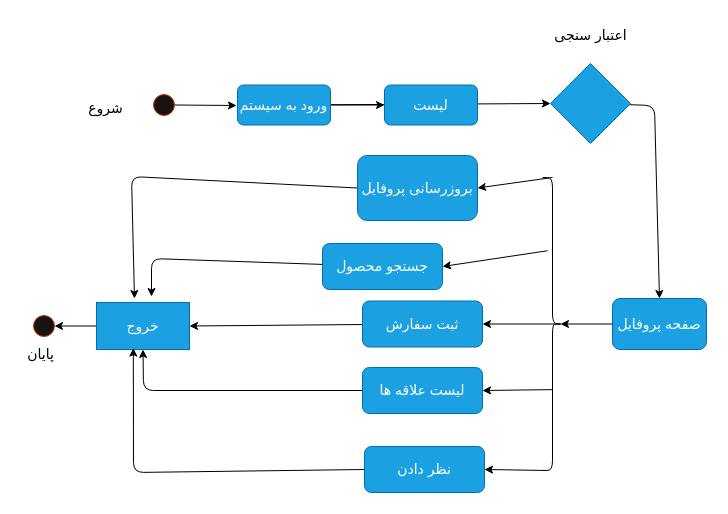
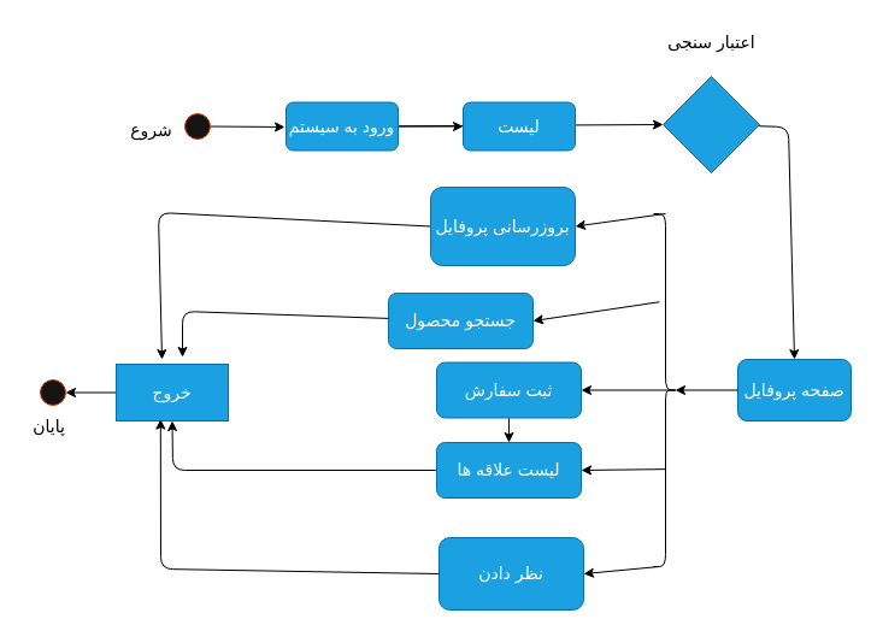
  <mxCell id="0" />
  <mxCell id="1" parent="0" />
  <mxCell id="2" style="edgeStyle=none;html=1;exitX=1;exitY=0.5;exitDx=0;exitDy=0;" parent="1" source="3" edge="1"><mxGeometry relative="1" as="geometry"><mxPoint x="236" y="105" as="targetPoint" /></mxGeometry></mxCell>
  <mxCell id="3" value="" style="ellipse;whiteSpace=wrap;html=1;aspect=fixed;fillColor=light-dark(#161413, #e96b12);fontColor=#000000;strokeColor=#C73500;" parent="1" vertex="1"><mxGeometry x="153" y="94" width="21" height="21" as="geometry" /></mxCell>
  <mxCell id="4" style="edgeStyle=none;html=1;entryX=0;entryY=0.5;entryDx=0;entryDy=0;" parent="1" source="6" target="8" edge="1"><mxGeometry relative="1" as="geometry" /></mxCell>
  <mxCell id="5" style="edgeStyle=none;html=1;exitX=1;exitY=0.5;exitDx=0;exitDy=0;entryX=0;entryY=0.5;entryDx=0;entryDy=0;" parent="1" source="6" target="34" edge="1"><mxGeometry relative="1" as="geometry" /></mxCell>
  <mxCell id="6" value="&lt;font style=&quot;font-size: 14px; color: rgb(255, 255, 255);&quot;&gt;ورود به سیستم&lt;/font&gt;" style="rounded=1;whiteSpace=wrap;html=1;fillColor=#1ba1e2;fontColor=#ffffff;strokeColor=#006EAF;" parent="1" vertex="1"><mxGeometry x="237" y="84.5" width="93" height="40" as="geometry" /></mxCell>
  <mxCell id="7" style="edgeStyle=none;html=1;entryX=0.5;entryY=0;entryDx=0;entryDy=0;" parent="1" source="8" target="9" edge="1"><mxGeometry relative="1" as="geometry"><Array as="points"><mxPoint x="654" y="105" /></Array></mxGeometry></mxCell>
  <mxCell id="8" value="" style="rhombus;whiteSpace=wrap;html=1;fillColor=#1ba1e2;fontColor=#ffffff;strokeColor=#006EAF;" parent="1" vertex="1"><mxGeometry x="550" y="63" width="80" height="80" as="geometry" /></mxCell>
  <mxCell id="9" value="&lt;font style=&quot;font-size: 14px; color: rgb(255, 255, 255);&quot;&gt;صفحه پروفایل&lt;/font&gt;" style="rounded=1;whiteSpace=wrap;html=1;fillColor=#1ba1e2;fontColor=#ffffff;strokeColor=#006EAF;" parent="1" vertex="1"><mxGeometry x="612" y="298" width="94" height="51" as="geometry" /></mxCell>
  <mxCell id="10" style="edgeStyle=none;html=1;exitX=0.9;exitY=0.5;exitDx=0;exitDy=0;exitPerimeter=0;" parent="1" source="26" edge="1"><mxGeometry relative="1" as="geometry"><mxPoint x="389.6" y="320" as="targetPoint" /></mxGeometry></mxCell>
  <mxCell id="11" style="edgeStyle=none;html=1;exitX=0.5;exitY=0;exitDx=0;exitDy=0;entryX=1;entryY=0.5;entryDx=0;entryDy=0;" parent="1" source="14" target="17" edge="1"><mxGeometry relative="1" as="geometry" /></mxCell>
  <mxCell id="12" style="edgeStyle=none;html=1;exitX=0.1;exitY=0.5;exitDx=0;exitDy=0;exitPerimeter=0;entryX=1;entryY=0.5;entryDx=0;entryDy=0;" parent="1" source="14" target="26" edge="1"><mxGeometry relative="1" as="geometry" /></mxCell>
  <mxCell id="13" style="edgeStyle=none;html=1;exitX=0.25;exitY=1;exitDx=0;exitDy=0;entryX=1;entryY=0.5;entryDx=0;entryDy=0;" parent="1" source="14" target="21" edge="1"><mxGeometry relative="1" as="geometry" /></mxCell>
  <mxCell id="14" value="" style="shape=curlyBracket;whiteSpace=wrap;html=1;rounded=1;flipH=1;labelPosition=right;verticalLabelPosition=middle;align=left;verticalAlign=middle;size=0.5;" parent="1" vertex="1"><mxGeometry x="542" y="177" width="20" height="293" as="geometry" /></mxCell>
  <mxCell id="15" style="edgeStyle=none;html=1;entryX=0.1;entryY=0.5;entryDx=0;entryDy=0;entryPerimeter=0;" parent="1" source="9" target="14" edge="1"><mxGeometry relative="1" as="geometry" /></mxCell>
  <mxCell id="16" style="edgeStyle=none;html=1;exitX=0;exitY=0.5;exitDx=0;exitDy=0;" parent="1" source="17" edge="1"><mxGeometry relative="1" as="geometry"><mxPoint x="134" y="298" as="targetPoint" /><Array as="points"><mxPoint x="131" y="176" /></Array></mxGeometry></mxCell>
  <mxCell id="17" value="&lt;font style=&quot;font-size: 14px; color: rgb(255, 255, 255);&quot;&gt;بروزرسانی پروفایل&lt;/font&gt;" style="rounded=1;whiteSpace=wrap;html=1;fillColor=#1ba1e2;fontColor=#ffffff;strokeColor=#006EAF;" parent="1" vertex="1"><mxGeometry x="357" y="155" width="120" height="65" as="geometry" /></mxCell>
  <mxCell id="18" value="&lt;font style=&quot;font-size: 14px; color: rgb(255, 255, 255);&quot;&gt;جستجو محصول&lt;/font&gt;" style="rounded=1;whiteSpace=wrap;html=1;fillColor=#1ba1e2;fontColor=#ffffff;strokeColor=#006EAF;" parent="1" vertex="1"><mxGeometry x="322" y="243" width="120" height="46" as="geometry" /></mxCell>
  <mxCell id="19" style="edgeStyle=none;html=1;exitX=0;exitY=0.5;exitDx=0;exitDy=0;entryX=0.5;entryY=1;entryDx=0;entryDy=0;" parent="1" source="20" target="23" edge="1"><mxGeometry relative="1" as="geometry"><Array as="points"><mxPoint x="143" y="390" /></Array></mxGeometry></mxCell>
  <mxCell id="20" value="&lt;font style=&quot;font-size: 14px; color: rgb(255, 255, 255);&quot;&gt;لیست علاقه ها&lt;/font&gt;" style="rounded=1;whiteSpace=wrap;html=1;fillColor=#1ba1e2;fontColor=#ffffff;strokeColor=#006EAF;" parent="1" vertex="1"><mxGeometry x="362" y="367" width="120" height="46" as="geometry" /></mxCell>
- <mxCell id="21" value="&lt;font style=&quot;font-size: 14px; color: rgb(255, 255, 255);&quot;&gt;نظر دادن&lt;/font&gt;" style="rounded=1;whiteSpace=wrap;html=1;fillColor=#1ba1e2;fontColor=#ffffff;strokeColor=#006EAF;" parent="1" vertex="1"><mxGeometry x="364" y="446" width="120" height="46" as="geometry" /></mxCell>
+ <mxCell id="21" value="&lt;font style=&quot;font-size: 14px; color: rgb(255, 255, 255);&quot;&gt;نظر دادن&lt;/font&gt;" style="rounded=1;whiteSpace=wrap;html=1;fillColor=#1ba1e2;fontColor=#ffffff;strokeColor=#006EAF;" parent="1" vertex="1"><mxGeometry x="364" y="446" width="120" height="60" as="geometry" /></mxCell>
  <mxCell id="22" style="edgeStyle=none;html=1;exitX=0;exitY=0.5;exitDx=0;exitDy=0;entryX=1;entryY=0.5;entryDx=0;entryDy=0;" parent="1" source="23" target="24" edge="1"><mxGeometry relative="1" as="geometry" /></mxCell>
  <mxCell id="23" value="&lt;font style=&quot;font-size: 14px; color: rgb(255, 255, 255);&quot;&gt;خروج&lt;/font&gt;" style="rounded=0;whiteSpace=wrap;html=1;fillColor=#1ba1e2;fontColor=#ffffff;strokeColor=#006EAF;" parent="1" vertex="1"><mxGeometry x="96" y="302" width="93" height="47" as="geometry" /></mxCell>
  <mxCell id="24" value="" style="ellipse;whiteSpace=wrap;html=1;aspect=fixed;fillColor=light-dark(#161413, #e96b12);fontColor=#000000;strokeColor=#C73500;" parent="1" vertex="1"><mxGeometry x="33" y="315" width="21" height="21" as="geometry" /></mxCell>
- <mxCell id="25" style="edgeStyle=none;html=1;entryX=1;entryY=0.5;entryDx=0;entryDy=0;" parent="1" source="26" target="23" edge="1"><mxGeometry relative="1" as="geometry" /></mxCell>
+ <mxCell id="25" style="edgeStyle=none;html=1;" parent="1" source="26" target="20" edge="1"><mxGeometry relative="1" as="geometry" /></mxCell>
  <mxCell id="26" value="&lt;font style=&quot;font-size: 14px; color: rgb(255, 255, 255);&quot;&gt;ثبت سفارش&lt;/font&gt;" style="rounded=1;whiteSpace=wrap;html=1;fillColor=#1ba1e2;fontColor=#ffffff;strokeColor=#006EAF;" parent="1" vertex="1"><mxGeometry x="362" y="300.5" width="120" height="46" as="geometry" /></mxCell>
  <mxCell id="27" value="" style="endArrow=classic;html=1;exitX=0.75;exitY=0.25;exitDx=0;exitDy=0;exitPerimeter=0;entryX=1;entryY=0.5;entryDx=0;entryDy=0;" parent="1" source="14" target="18" edge="1"><mxGeometry width="50" height="50" relative="1" as="geometry"><mxPoint x="391" y="233" as="sourcePoint" /><mxPoint x="341" y="283" as="targetPoint" /></mxGeometry></mxCell>
  <mxCell id="28" value="" style="endArrow=classic;html=1;exitX=0.5;exitY=0.724;exitDx=0;exitDy=0;exitPerimeter=0;entryX=1;entryY=0.5;entryDx=0;entryDy=0;" parent="1" source="14" target="20" edge="1"><mxGeometry width="50" height="50" relative="1" as="geometry"><mxPoint x="557" y="260" as="sourcePoint" /><mxPoint x="487" y="261" as="targetPoint" /></mxGeometry></mxCell>
  <mxCell id="29" style="edgeStyle=none;html=1;exitX=0;exitY=0.5;exitDx=0;exitDy=0;entryX=0.396;entryY=0.97;entryDx=0;entryDy=0;entryPerimeter=0;" parent="1" source="21" target="23" edge="1"><mxGeometry relative="1" as="geometry"><Array as="points"><mxPoint x="133" y="472" /></Array></mxGeometry></mxCell>
  <mxCell id="30" style="edgeStyle=none;html=1;" parent="1" source="18" edge="1"><mxGeometry relative="1" as="geometry"><mxPoint x="151" y="296" as="targetPoint" /><Array as="points"><mxPoint x="151" y="258" /></Array></mxGeometry></mxCell>
  <mxCell id="31" value="&lt;font style=&quot;font-size: 14px;&quot;&gt;پایان&lt;/font&gt;" style="text;html=1;align=center;verticalAlign=middle;resizable=0;points=[];autosize=1;strokeColor=none;fillColor=none;" parent="1" vertex="1"><mxGeometry x="20" y="339" width="39" height="29" as="geometry" /></mxCell>
- <mxCell id="32" value="&lt;font style=&quot;font-size: 14px;&quot;&gt;شروع&lt;/font&gt;" style="text;html=1;align=center;verticalAlign=middle;resizable=0;points=[];autosize=1;strokeColor=none;fillColor=none;" parent="1" vertex="1"><mxGeometry x="82" y="93" width="46" height="29" as="geometry" /></mxCell>
+ <mxCell id="32" value="&lt;font style=&quot;font-size: 14px;&quot;&gt;شروع&lt;/font&gt;" style="text;html=1;align=center;verticalAlign=middle;resizable=0;points=[];autosize=1;strokeColor=none;fillColor=none;" parent="1" vertex="1"><mxGeometry x="102" y="93" width="46" height="29" as="geometry" /></mxCell>
  <mxCell id="33" value="&lt;font style=&quot;font-size: 14px;&quot;&gt;اعتبار سنجی&lt;/font&gt;" style="text;html=1;align=center;verticalAlign=middle;resizable=0;points=[];autosize=1;strokeColor=none;fillColor=none;" parent="1" vertex="1"><mxGeometry x="552" y="20" width="76" height="29" as="geometry" /></mxCell>
  <mxCell id="34" value="&lt;font style=&quot;font-size: 14px;&quot;&gt;لیست&lt;/font&gt;" style="rounded=1;whiteSpace=wrap;html=1;fillColor=#1ba1e2;fontColor=#ffffff;strokeColor=#006EAF;" parent="1" vertex="1"><mxGeometry x="384" y="84.5" width="93" height="40" as="geometry" /></mxCell>
